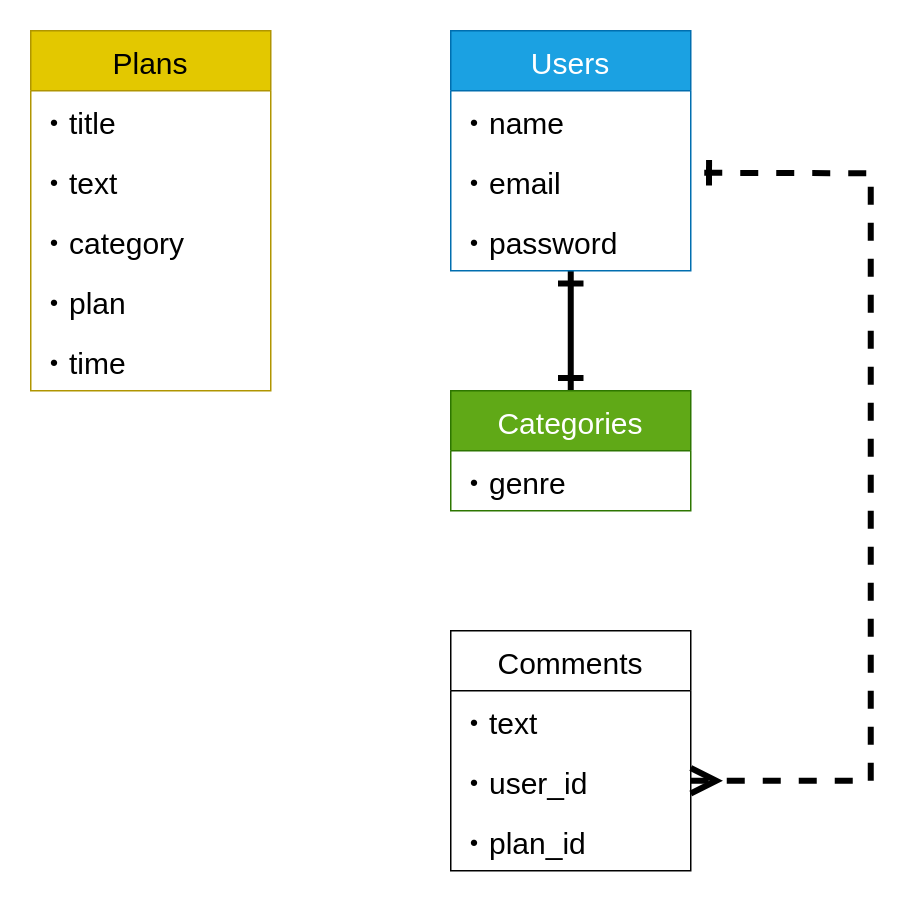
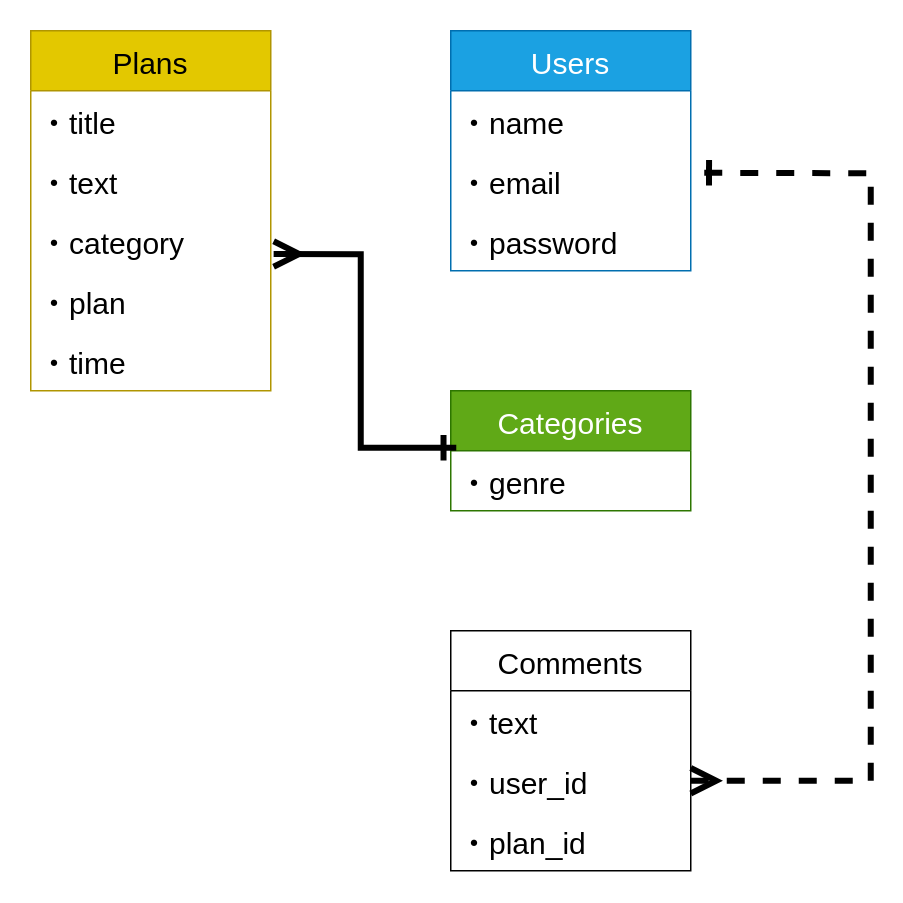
  <mxCell id="0" />
  <mxCell id="1" parent="0" />
  <mxCell id="2" value="Plans" style="swimlane;fontStyle=0;childLayout=stackLayout;horizontal=1;startSize=40;horizontalStack=0;resizeParent=1;resizeParentMax=0;resizeLast=0;collapsible=1;marginBottom=0;align=center;fontSize=20;fillColor=#e3c800;strokeColor=#B09500;swimlaneFillColor=#ffffff;fontColor=#000000;" vertex="1" parent="1"><mxGeometry x="20" y="20" width="160" height="240" as="geometry" /></mxCell>
  <mxCell id="3" value="・title" style="text;strokeColor=none;fillColor=none;spacingLeft=4;spacingRight=4;overflow=hidden;rotatable=0;points=[[0,0.5],[1,0.5]];portConstraint=eastwest;fontSize=20;align=left;verticalAlign=middle;fontColor=#000000;" vertex="1" parent="2"><mxGeometry y="40" width="160" height="40" as="geometry" /></mxCell>
  <mxCell id="4" value="・text" style="text;strokeColor=none;fillColor=none;spacingLeft=4;spacingRight=4;overflow=hidden;rotatable=0;points=[[0,0.5],[1,0.5]];portConstraint=eastwest;fontSize=20;verticalAlign=middle;fontColor=#000000;" vertex="1" parent="2"><mxGeometry y="80" width="160" height="40" as="geometry" /></mxCell>
  <mxCell id="5" value="・category" style="text;strokeColor=none;fillColor=none;spacingLeft=4;spacingRight=4;overflow=hidden;rotatable=0;points=[[0,0.5],[1,0.5]];portConstraint=eastwest;fontSize=20;verticalAlign=middle;fontColor=#000000;" vertex="1" parent="2"><mxGeometry y="120" width="160" height="40" as="geometry" /></mxCell>
  <mxCell id="6" value="・plan" style="text;strokeColor=none;fillColor=none;spacingLeft=4;spacingRight=4;overflow=hidden;rotatable=0;points=[[0,0.5],[1,0.5]];portConstraint=eastwest;fontSize=20;verticalAlign=middle;horizontal=1;labelPosition=center;verticalLabelPosition=middle;align=left;fontColor=#000000;" vertex="1" parent="2"><mxGeometry y="160" width="160" height="40" as="geometry" /></mxCell>
  <mxCell id="7" value="・time" style="text;strokeColor=none;fillColor=none;spacingLeft=4;spacingRight=4;overflow=hidden;rotatable=0;points=[[0,0.5],[1,0.5]];portConstraint=eastwest;fontSize=20;verticalAlign=middle;fontColor=#000000;" vertex="1" parent="2"><mxGeometry y="200" width="160" height="40" as="geometry" /></mxCell>
- <mxCell id="8" style="edgeStyle=none;rounded=0;html=1;entryX=0.5;entryY=0;entryDx=0;entryDy=0;startArrow=ERone;startFill=0;endArrow=ERone;endFill=0;endSize=12;strokeWidth=4;startSize=12;fontSize=20;" edge="1" parent="1" source="9" target="13"><mxGeometry relative="1" as="geometry" /></mxCell>
  <mxCell id="9" value="Users" style="swimlane;fontStyle=0;childLayout=stackLayout;horizontal=1;startSize=40;horizontalStack=0;resizeParent=1;resizeParentMax=0;resizeLast=0;collapsible=1;marginBottom=0;align=center;fontSize=20;fontColor=#ffffff;fillColor=#1ba1e2;strokeColor=#006EAF;swimlaneFillColor=#ffffff;" vertex="1" parent="1"><mxGeometry x="300" y="20" width="160" height="160" as="geometry" /></mxCell>
  <mxCell id="10" value="・name" style="text;strokeColor=none;fillColor=none;spacingLeft=4;spacingRight=4;overflow=hidden;rotatable=0;points=[[0,0.5],[1,0.5]];portConstraint=eastwest;fontSize=20;verticalAlign=middle;fontColor=#000000;" vertex="1" parent="9"><mxGeometry y="40" width="160" height="40" as="geometry" /></mxCell>
  <mxCell id="11" value="・email" style="text;strokeColor=none;fillColor=none;spacingLeft=4;spacingRight=4;overflow=hidden;rotatable=0;points=[[0,0.5],[1,0.5]];portConstraint=eastwest;fontSize=20;verticalAlign=middle;fontColor=#000000;" vertex="1" parent="9"><mxGeometry y="80" width="160" height="40" as="geometry" /></mxCell>
  <mxCell id="12" value="・password" style="text;strokeColor=none;fillColor=none;spacingLeft=4;spacingRight=4;overflow=hidden;rotatable=0;points=[[0,0.5],[1,0.5]];portConstraint=eastwest;fontSize=20;verticalAlign=middle;fontColor=#000000;" vertex="1" parent="9"><mxGeometry y="120" width="160" height="40" as="geometry" /></mxCell>
  <mxCell id="13" value="Categories" style="swimlane;fontStyle=0;childLayout=stackLayout;horizontal=1;startSize=40;horizontalStack=0;resizeParent=1;resizeParentMax=0;resizeLast=0;collapsible=1;marginBottom=0;align=center;fontSize=20;fontColor=#ffffff;fillColor=#60a917;strokeColor=#2D7600;swimlaneFillColor=#ffffff;" vertex="1" parent="1"><mxGeometry x="300" y="260" width="160" height="80" as="geometry" /></mxCell>
  <mxCell id="14" value="・genre" style="text;strokeColor=none;fillColor=none;spacingLeft=4;spacingRight=4;overflow=hidden;rotatable=0;points=[[0,0.5],[1,0.5]];portConstraint=eastwest;fontSize=20;verticalAlign=middle;fontColor=#000000;" vertex="1" parent="13"><mxGeometry y="40" width="160" height="40" as="geometry" /></mxCell>
  <mxCell id="15" value="Comments" style="swimlane;fontStyle=0;childLayout=stackLayout;horizontal=1;startSize=40;horizontalStack=0;resizeParent=1;resizeParentMax=0;resizeLast=0;collapsible=1;marginBottom=0;align=center;fontSize=20;swimlaneFillColor=#ffffff;" vertex="1" parent="1"><mxGeometry x="300" y="420" width="160" height="160" as="geometry" /></mxCell>
  <mxCell id="16" value="・text" style="text;strokeColor=none;fillColor=none;spacingLeft=4;spacingRight=4;overflow=hidden;rotatable=0;points=[[0,0.5],[1,0.5]];portConstraint=eastwest;fontSize=20;verticalAlign=middle;fontColor=#000000;" vertex="1" parent="15"><mxGeometry y="40" width="160" height="40" as="geometry" /></mxCell>
  <mxCell id="17" value="・user_id" style="text;strokeColor=none;fillColor=none;spacingLeft=4;spacingRight=4;overflow=hidden;rotatable=0;points=[[0,0.5],[1,0.5]];portConstraint=eastwest;fontSize=20;verticalAlign=middle;fontColor=#000000;" vertex="1" parent="15"><mxGeometry y="80" width="160" height="40" as="geometry" /></mxCell>
  <mxCell id="18" value="・plan_id" style="text;strokeColor=none;fillColor=none;spacingLeft=4;spacingRight=4;overflow=hidden;rotatable=0;points=[[0,0.5],[1,0.5]];portConstraint=eastwest;fontSize=20;verticalAlign=middle;fontColor=#000000;" vertex="1" parent="15"><mxGeometry y="120" width="160" height="40" as="geometry" /></mxCell>
+ <mxCell id="19" style="edgeStyle=none;rounded=0;html=1;entryX=0.023;entryY=-0.05;entryDx=0;entryDy=0;entryPerimeter=0;startArrow=ERmany;startFill=0;endArrow=ERone;endFill=0;endSize=12;strokeWidth=4;exitX=1.012;exitY=0.721;exitDx=0;exitDy=0;exitPerimeter=0;startSize=12;fontSize=20;" edge="1" parent="1" source="5" target="14"><mxGeometry relative="1" as="geometry"><Array as="points"><mxPoint x="240" y="169" /><mxPoint x="240" y="298" /></Array></mxGeometry></mxCell>
  <mxCell id="20" style="edgeStyle=none;rounded=0;html=1;entryX=1.023;entryY=0.367;entryDx=0;entryDy=0;entryPerimeter=0;startArrow=ERmany;startFill=0;endArrow=ERone;endFill=0;endSize=12;strokeWidth=4;exitX=1;exitY=0.5;exitDx=0;exitDy=0;startSize=12;dashed=1;" edge="1" parent="1" source="17" target="11"><mxGeometry relative="1" as="geometry"><Array as="points"><mxPoint x="580" y="520" /><mxPoint x="580" y="115" /></Array></mxGeometry></mxCell>
